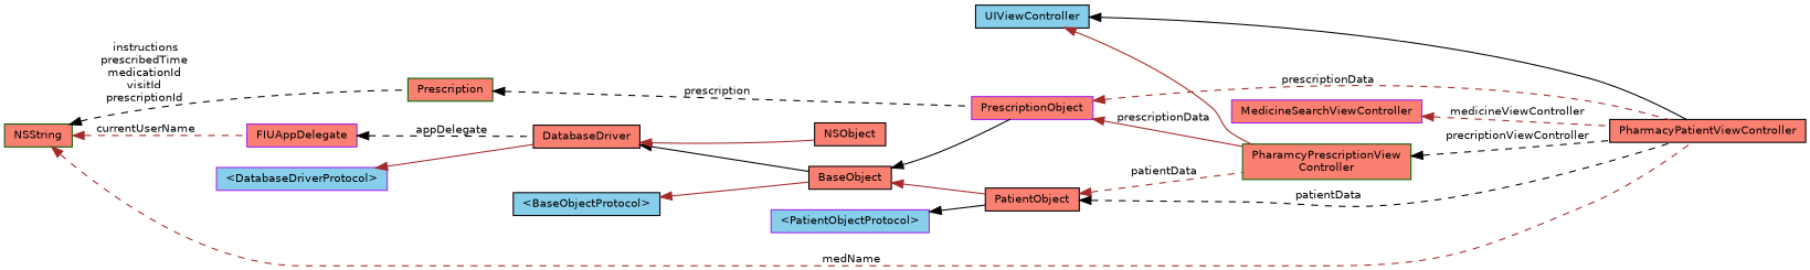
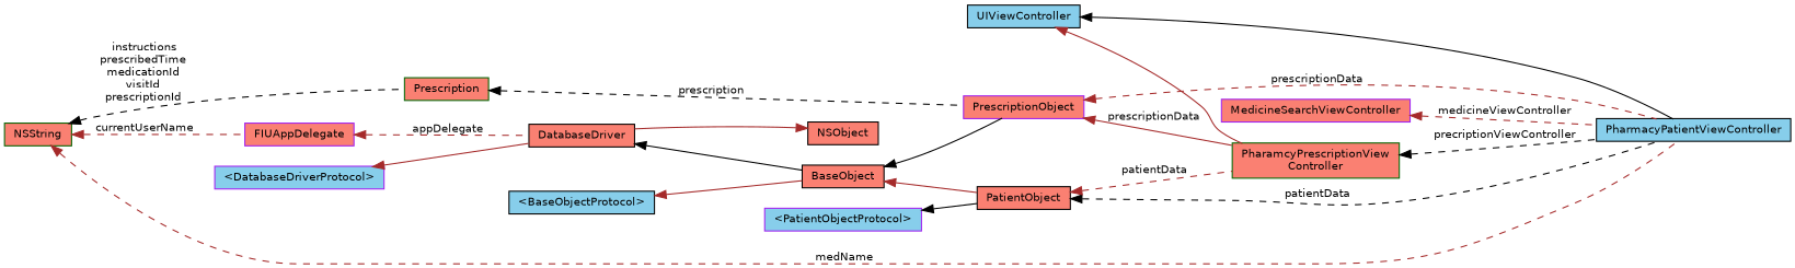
  digraph {
    fontname="DejaVu Sans"
    rankdir=LR
    node [color=black fillcolor=salmon fontname="DejaVu Sans" fontsize=10 shape=record style=filled]
    edge [color=brown dir=back fontname="DejaVu Sans" fontsize=10 labelfontname=Helvetica labelfontsize=10 style=solid]
-   n1 [fontcolor=black height=0.2 label=PharmacyPatientViewController width=0.4]
+   n1 [fillcolor=skyblue fontcolor=black height=0.2 label=PharmacyPatientViewController width=0.4]
    n2 [fillcolor=skyblue height=0.2 label=UIViewController width=0.4]
    n3 [color=darkgreen height=0.2 label="PharamcyPrescriptionView\lController" width=0.4]
    n4 [color=purple height=0.2 label=MedicineSearchViewController width=0.4]
    n5 [height=0.2 label=PatientObject width=0.4]
    n6 [height=0.2 label=BaseObject width=0.4]
    n7 [color=purple height=0.2 label=PrescriptionObject width=0.4]
    n8 [height=0.2 label=DatabaseDriver width=0.4]
    n9 [height=0.2 label=NSObject width=0.4]
    n10 [color=purple fillcolor=skyblue height=0.2 label="\<DatabaseDriverProtocol\>" width=0.4]
    n11 [color=purple height=0.2 label=FIUAppDelegate width=0.4]
    n12 [color=darkgreen height=0.2 label=NSString width=0.4]
    n13 [color=darkgreen height=0.2 label=Prescription width=0.4]
    n14 [fillcolor=skyblue height=0.2 label="\<BaseObjectProtocol\>" width=0.4]
    n15 [color=purple fillcolor=skyblue height=0.2 label="\<PatientObjectProtocol\>" width=0.4]
    n2 -> n1 [color=black]
    n2 -> n3
    n3 -> n1 [color=black label=" precriptionViewController" style=dashed]
    n4 -> n1 [label=" medicineViewController" style=dashed]
    n5 -> n1 [color=black label=" patientData" style=dashed]
    n5 -> n3 [label=" patientData" style=dashed]
    n6 -> n5
    n6 -> n7 [color=black]
    n7 -> n1 [label=" prescriptionData" style=dashed]
    n7 -> n3 [label=" prescriptionData"]
    n8 -> n6 [color=black]
-   n8 -> n9
+   n9 -> n8
    n10 -> n8
-   n11 -> n8 [color=black label=" appDelegate" style=dashed]
+   n11 -> n8 [label=" appDelegate" style=dashed]
    n12 -> n1 [label=" medName" style=dashed]
    n12 -> n11 [label=" currentUserName" style=dashed]
    n12 -> n13 [color=black label=" instructions\nprescribedTime\nmedicationId\nvisitId\nprescriptionId" style=dashed]
    n13 -> n7 [color=black label=" prescription" style=dashed]
    n14 -> n6
    n15 -> n5 [color=black]
  }
